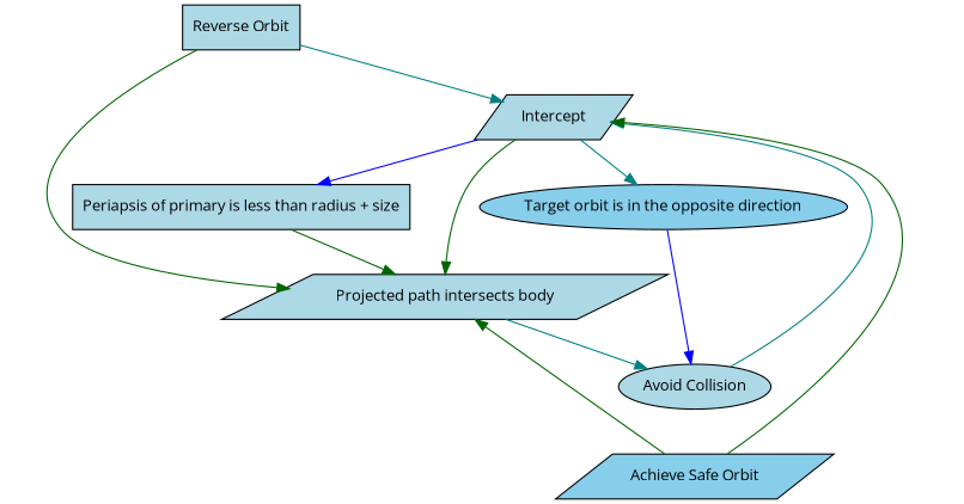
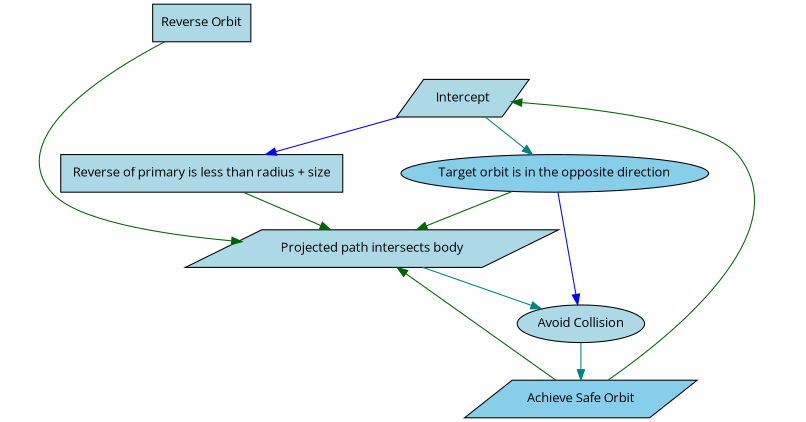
  digraph {
    fontname="Open Sans"
    fontsize=12
    node [fillcolor=lightblue fontname="Open Sans" fontsize=12 shape=parallelogram style=filled]
    edge [color=darkgreen fontname="Open Sans" fontsize=10]
    Intercept [width=1]
    "Projected path intersects body" [width=1]
-   "Periapsis of primary is less than radius + size" [shape=box width=1]
+   "Periapsis of primary is less than radius + size" [shape=box width=1 label="Reverse of primary is less than radius + size"]
    "Target orbit is in the opposite direction" [fillcolor=skyblue shape=ellipse width=1]
    "Avoid Collision" [shape=ellipse width=1]
    "Achieve Safe Orbit" [fillcolor=skyblue width=1]
    "Reverse Orbit" [shape=box width=1]
-   Intercept -> "Projected path intersects body"
+   "Target orbit is in the opposite direction" -> "Projected path intersects body"
    Intercept -> "Periapsis of primary is less than radius + size" [color=blue]
    Intercept -> "Target orbit is in the opposite direction" [color=teal]
    "Projected path intersects body" -> "Avoid Collision" [color=teal]
    "Periapsis of primary is less than radius + size" -> "Projected path intersects body"
    "Target orbit is in the opposite direction" -> "Avoid Collision" [color=blue]
-   "Avoid Collision" -> Intercept [color=teal]
+   "Avoid Collision" -> "Achieve Safe Orbit" [color=teal]
    "Achieve Safe Orbit" -> Intercept
    "Achieve Safe Orbit" -> "Projected path intersects body"
-   "Reverse Orbit" -> Intercept [color=teal]
    "Reverse Orbit" -> "Projected path intersects body"
  }
